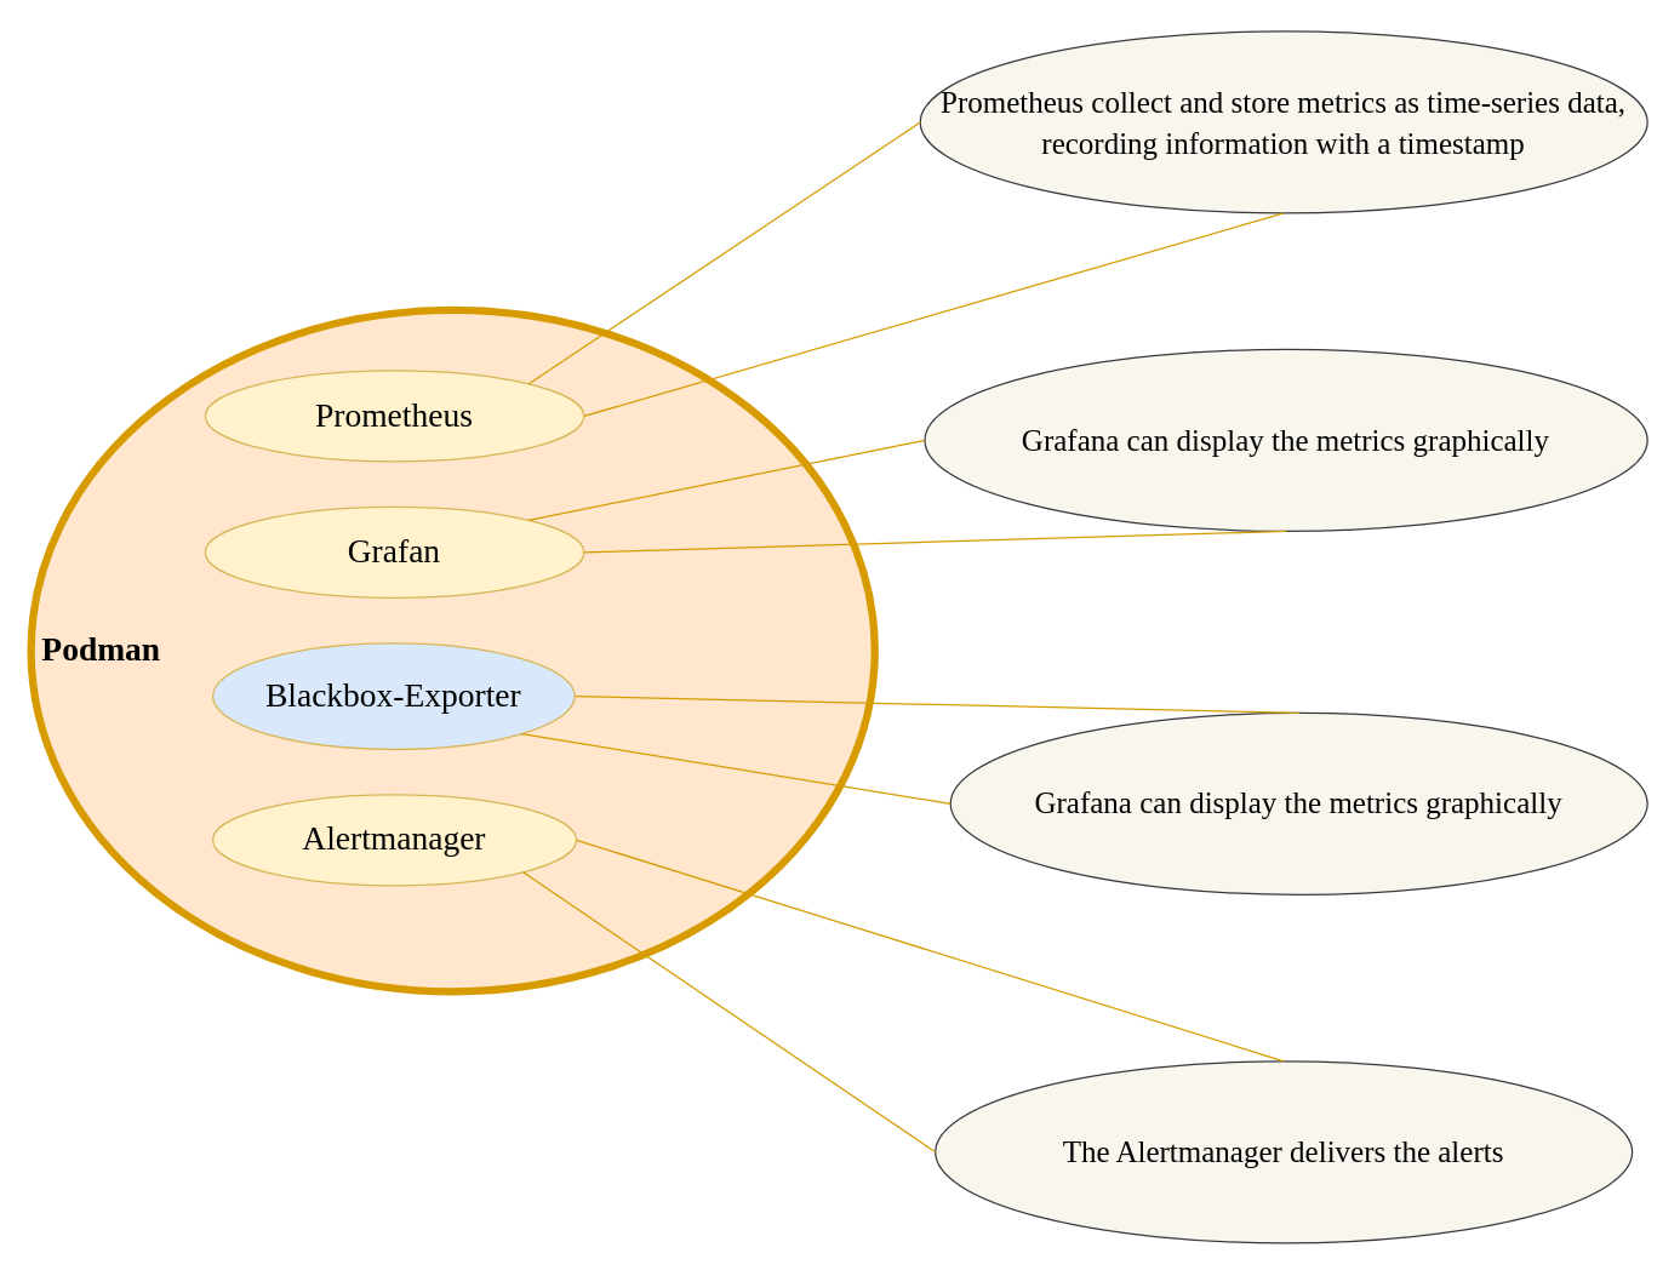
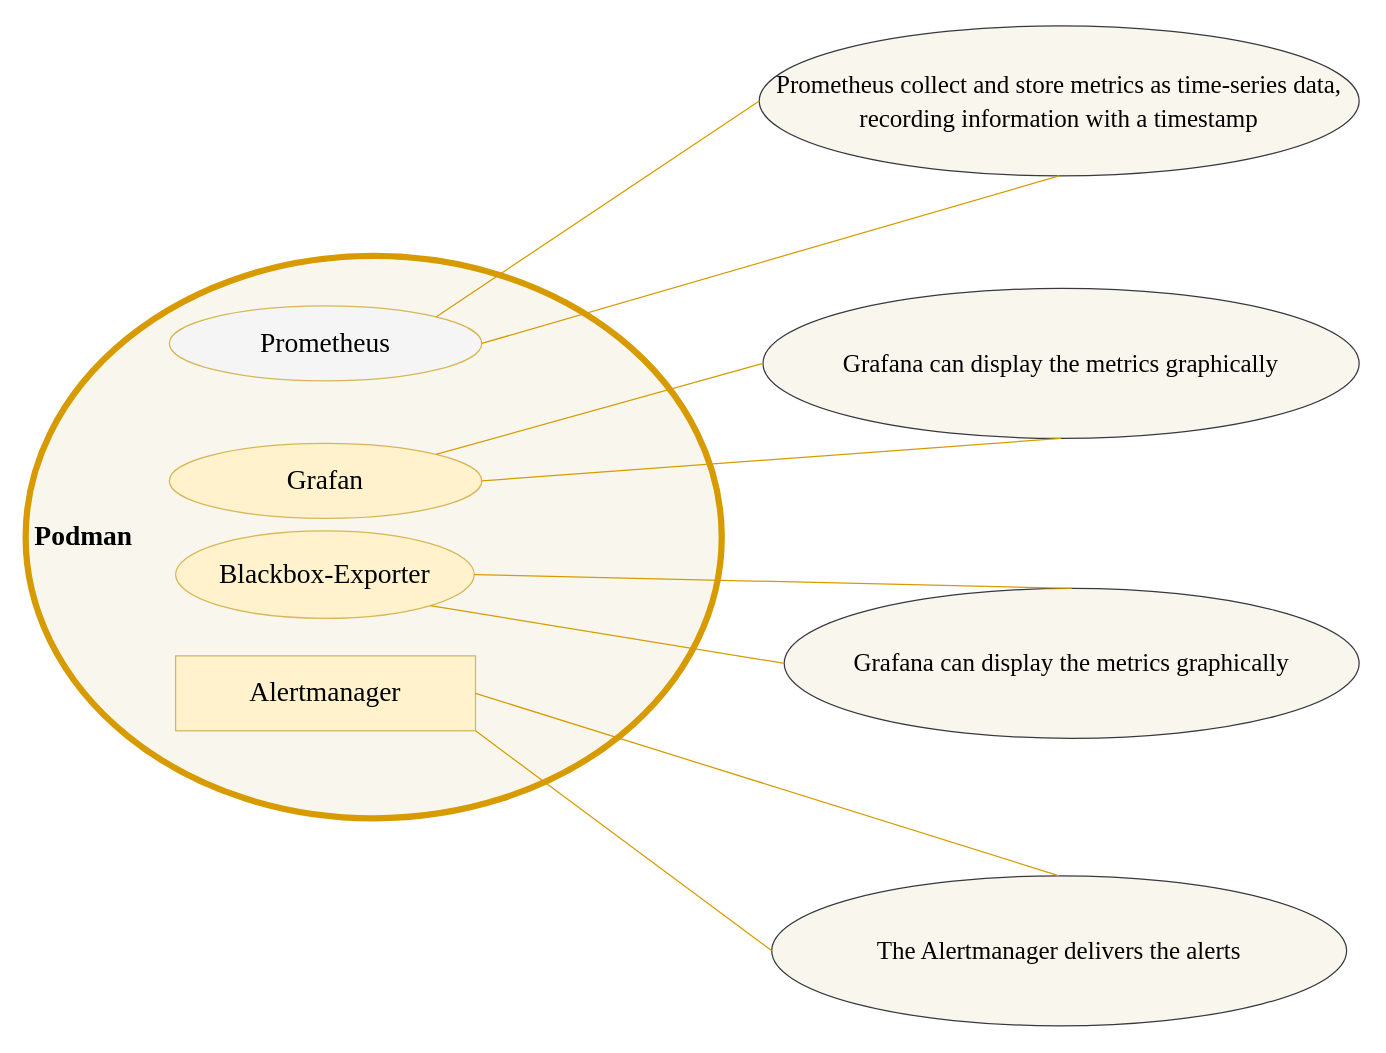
  <mxCell id="0" />
  <mxCell id="1" parent="0" />
- <mxCell id="2" value="&lt;b&gt;&amp;nbsp;Podman&lt;/b&gt;" style="ellipse;whiteSpace=wrap;html=1;rounded=0;shadow=0;dashed=0;comic=0;fontFamily=Verdana;fontSize=22;fillColor=#ffe6cc;strokeColor=#d79b00;align=left;strokeWidth=5;" vertex="1" parent="1"><mxGeometry x="20" y="204" width="557" height="450" as="geometry" /></mxCell>
- <mxCell id="3" value="Prometheus" style="ellipse;whiteSpace=wrap;html=1;rounded=0;shadow=0;dashed=0;comic=0;fontFamily=Verdana;fontSize=22;fillColor=#fff2cc;strokeColor=#d6b656;" vertex="1" parent="1"><mxGeometry x="135" y="244" width="250" height="60" as="geometry" /></mxCell>
- <mxCell id="4" value="Grafan" style="ellipse;whiteSpace=wrap;html=1;rounded=0;shadow=0;dashed=0;comic=0;fontFamily=Verdana;fontSize=22;fillColor=#fff2cc;strokeColor=#d6b656;" vertex="1" parent="1"><mxGeometry x="135" y="334" width="250" height="60" as="geometry" /></mxCell>
- <mxCell id="5" value="Blackbox-Exporter" style="ellipse;whiteSpace=wrap;html=1;rounded=0;shadow=0;dashed=0;comic=0;fontFamily=Verdana;fontSize=22;fillColor=#dae8fc;strokeColor=#d6b656;" vertex="1" parent="1"><mxGeometry x="140" y="424" width="239" height="70" as="geometry" /></mxCell>
- <mxCell id="6" value="Alertmanager" style="ellipse;whiteSpace=wrap;html=1;rounded=0;shadow=0;dashed=0;comic=0;fontFamily=Verdana;fontSize=22;fillColor=#fff2cc;strokeColor=#d6b656;" vertex="1" parent="1"><mxGeometry x="140" y="524" width="240" height="60" as="geometry" /></mxCell>
+ <mxCell id="2" value="&lt;b&gt;&amp;nbsp;Podman&lt;/b&gt;" style="ellipse;whiteSpace=wrap;html=1;rounded=0;shadow=0;dashed=0;comic=0;fontFamily=Verdana;fontSize=22;fillColor=#f9f7ed;strokeColor=#d79b00;align=left;strokeWidth=5;" vertex="1" parent="1"><mxGeometry x="20" y="204" width="557" height="450" as="geometry" /></mxCell>
+ <mxCell id="3" value="Prometheus" style="ellipse;whiteSpace=wrap;html=1;rounded=0;shadow=0;dashed=0;comic=0;fontFamily=Verdana;fontSize=22;fillColor=#f5f5f5;strokeColor=#d6b656;" vertex="1" parent="1"><mxGeometry x="135" y="244" width="250" height="60" as="geometry" /></mxCell>
+ <mxCell id="4" value="Grafan" style="ellipse;whiteSpace=wrap;html=1;rounded=0;shadow=0;dashed=0;comic=0;fontFamily=Verdana;fontSize=22;fillColor=#fff2cc;strokeColor=#d6b656;" vertex="1" parent="1"><mxGeometry x="135" y="354" width="250" height="60" as="geometry" /></mxCell>
+ <mxCell id="5" value="Blackbox-Exporter" style="ellipse;whiteSpace=wrap;html=1;rounded=0;shadow=0;dashed=0;comic=0;fontFamily=Verdana;fontSize=22;fillColor=#fff2cc;strokeColor=#d6b656;" vertex="1" parent="1"><mxGeometry x="140" y="424" width="239" height="70" as="geometry" /></mxCell>
+ <mxCell id="6" value="Alertmanager" style="whiteSpace=wrap;html=1;shadow=0;dashed=0;comic=0;fontFamily=Verdana;fontSize=22;fillColor=#fff2cc;strokeColor=#d6b656;rounded=0;" vertex="1" parent="1"><mxGeometry x="140" y="524" width="240" height="60" as="geometry" /></mxCell>
  <mxCell id="7" value="&lt;font style=&quot;font-size: 20px;&quot;&gt;Prometheus&amp;nbsp;collect and store metrics as time-series data, recording information with a timestamp&lt;/font&gt;" style="ellipse;whiteSpace=wrap;html=1;rounded=0;shadow=0;dashed=0;comic=0;fontFamily=Verdana;fontSize=22;fillColor=#f9f7ed;strokeColor=#36393d;" vertex="1" parent="1"><mxGeometry x="607" y="20" width="480" height="120" as="geometry" /></mxCell>
  <mxCell id="8" value="&lt;font style=&quot;font-size: 20px;&quot;&gt;Grafana can display the metrics graphically&lt;/font&gt;" style="ellipse;whiteSpace=wrap;html=1;rounded=0;shadow=0;dashed=0;comic=0;fontFamily=Verdana;fontSize=22;fillColor=#f9f7ed;strokeColor=#36393d;" vertex="1" parent="1"><mxGeometry x="610" y="230" width="477" height="120" as="geometry" /></mxCell>
  <mxCell id="9" value="&lt;font style=&quot;font-size: 20px;&quot;&gt;Grafana can display the metrics graphically&lt;/font&gt;" style="ellipse;whiteSpace=wrap;html=1;rounded=0;shadow=0;dashed=0;comic=0;fontFamily=Verdana;fontSize=22;fillColor=#f9f7ed;strokeColor=#36393d;" vertex="1" parent="1"><mxGeometry x="627" y="470" width="460" height="120" as="geometry" /></mxCell>
  <mxCell id="10" value="&lt;font style=&quot;font-size: 20px;&quot;&gt;The Alertmanager delivers the alerts&lt;/font&gt;" style="ellipse;whiteSpace=wrap;html=1;rounded=0;shadow=0;dashed=0;comic=0;fontFamily=Verdana;fontSize=22;fillColor=#f9f7ed;strokeColor=#36393d;" vertex="1" parent="1"><mxGeometry x="617" y="700" width="460" height="120" as="geometry" /></mxCell>
  <mxCell id="11" value="" style="endArrow=none;html=1;rounded=0;exitX=1;exitY=0;exitDx=0;exitDy=0;entryX=0;entryY=0.5;entryDx=0;entryDy=0;fillColor=#ffe6cc;strokeColor=#d79b00;" edge="1" parent="1" source="3" target="7"><mxGeometry width="50" height="50" relative="1" as="geometry"><mxPoint x="607" y="420" as="sourcePoint" /><mxPoint x="657" y="370" as="targetPoint" /></mxGeometry></mxCell>
  <mxCell id="12" value="" style="endArrow=none;html=1;rounded=0;exitX=1;exitY=0.5;exitDx=0;exitDy=0;entryX=0.5;entryY=1;entryDx=0;entryDy=0;fillColor=#ffe6cc;strokeColor=#d79b00;" edge="1" parent="1" source="3" target="7"><mxGeometry width="50" height="50" relative="1" as="geometry"><mxPoint x="607" y="420" as="sourcePoint" /><mxPoint x="657" y="370" as="targetPoint" /></mxGeometry></mxCell>
  <mxCell id="13" value="" style="endArrow=none;html=1;rounded=0;exitX=1;exitY=0;exitDx=0;exitDy=0;entryX=0;entryY=0.5;entryDx=0;entryDy=0;fillColor=#ffe6cc;strokeColor=#d79b00;" edge="1" parent="1" source="4" target="8"><mxGeometry width="50" height="50" relative="1" as="geometry"><mxPoint x="607" y="420" as="sourcePoint" /><mxPoint x="657" y="370" as="targetPoint" /></mxGeometry></mxCell>
  <mxCell id="14" value="" style="endArrow=none;html=1;rounded=0;exitX=1;exitY=0.5;exitDx=0;exitDy=0;entryX=0.5;entryY=1;entryDx=0;entryDy=0;fillColor=#ffe6cc;strokeColor=#d79b00;" edge="1" parent="1" source="4" target="8"><mxGeometry width="50" height="50" relative="1" as="geometry"><mxPoint x="607" y="420" as="sourcePoint" /><mxPoint x="657" y="370" as="targetPoint" /></mxGeometry></mxCell>
  <mxCell id="15" value="" style="endArrow=none;html=1;rounded=0;exitX=1;exitY=0.5;exitDx=0;exitDy=0;entryX=0.5;entryY=0;entryDx=0;entryDy=0;fillColor=#ffe6cc;strokeColor=#d79b00;" edge="1" parent="1" source="5" target="9"><mxGeometry width="50" height="50" relative="1" as="geometry"><mxPoint x="607" y="420" as="sourcePoint" /><mxPoint x="657" y="370" as="targetPoint" /></mxGeometry></mxCell>
  <mxCell id="16" value="" style="endArrow=none;html=1;rounded=0;exitX=1;exitY=1;exitDx=0;exitDy=0;entryX=0;entryY=0.5;entryDx=0;entryDy=0;fillColor=#ffe6cc;strokeColor=#d79b00;" edge="1" parent="1" source="5" target="9"><mxGeometry width="50" height="50" relative="1" as="geometry"><mxPoint x="607" y="420" as="sourcePoint" /><mxPoint x="657" y="370" as="targetPoint" /></mxGeometry></mxCell>
  <mxCell id="17" value="" style="endArrow=none;html=1;rounded=0;exitX=1;exitY=0.5;exitDx=0;exitDy=0;entryX=0.5;entryY=0;entryDx=0;entryDy=0;fillColor=#ffe6cc;strokeColor=#d79b00;" edge="1" parent="1" source="6" target="10"><mxGeometry width="50" height="50" relative="1" as="geometry"><mxPoint x="607" y="420" as="sourcePoint" /><mxPoint x="657" y="370" as="targetPoint" /></mxGeometry></mxCell>
  <mxCell id="18" value="" style="endArrow=none;html=1;rounded=0;exitX=1;exitY=1;exitDx=0;exitDy=0;entryX=0;entryY=0.5;entryDx=0;entryDy=0;fillColor=#ffe6cc;strokeColor=#d79b00;" edge="1" parent="1" source="6" target="10"><mxGeometry width="50" height="50" relative="1" as="geometry"><mxPoint x="607" y="420" as="sourcePoint" /><mxPoint x="657" y="370" as="targetPoint" /></mxGeometry></mxCell>
